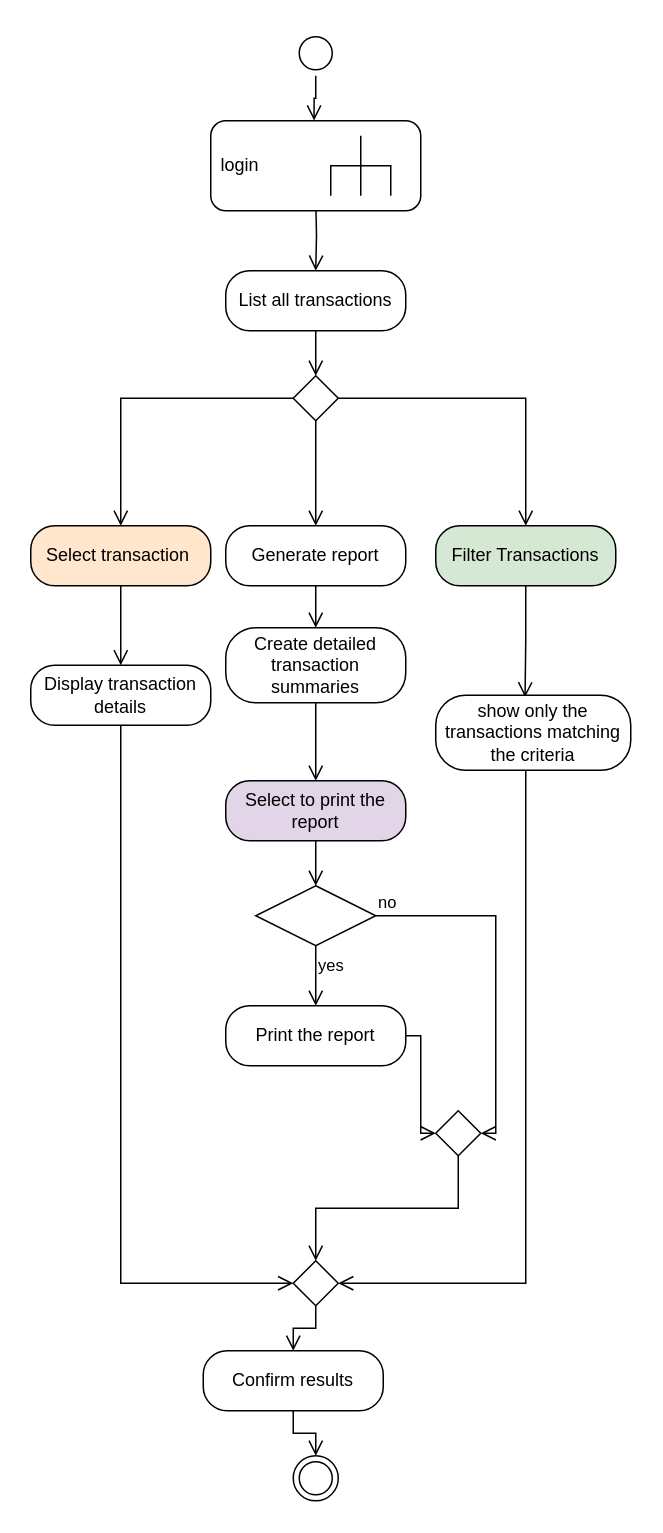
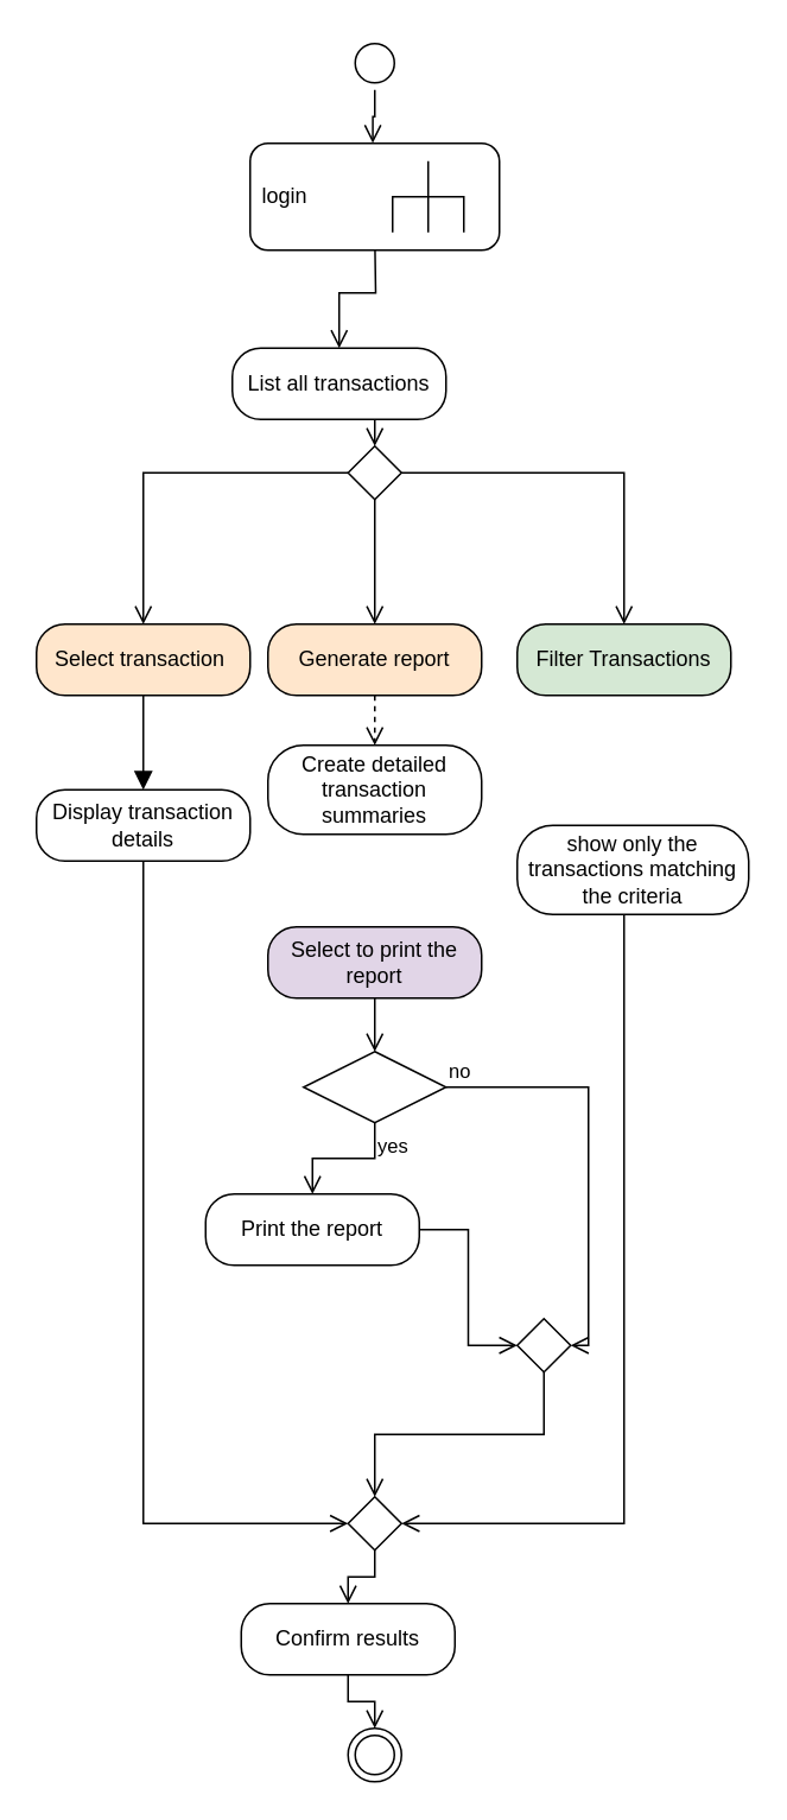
  <mxCell id="0" />
  <mxCell id="1" parent="0" />
  <mxCell id="2" value="" style="ellipse;html=1;shape=startState;labelBackgroundColor=none;" parent="1" vertex="1"><mxGeometry x="195" y="20" width="30" height="30" as="geometry" /></mxCell>
  <mxCell id="3" value="" style="edgeStyle=orthogonalEdgeStyle;html=1;verticalAlign=bottom;endArrow=open;endSize=8;rounded=0;entryX=0.492;entryY=-0.002;entryDx=0;entryDy=0;entryPerimeter=0;labelBackgroundColor=none;fontColor=default;" parent="1" source="2" target="26" edge="1"><mxGeometry relative="1" as="geometry"><mxPoint x="-95" y="130" as="targetPoint" /><Array as="points"><mxPoint x="210" y="65" /><mxPoint x="209" y="65" /></Array></mxGeometry></mxCell>
  <mxCell id="4" value="" style="edgeStyle=orthogonalEdgeStyle;html=1;align=left;verticalAlign=bottom;endArrow=open;endSize=8;rounded=0;entryX=0.5;entryY=0;entryDx=0;entryDy=0;labelBackgroundColor=none;fontColor=default;" parent="1" target="5" edge="1"><mxGeometry x="-1" relative="1" as="geometry"><mxPoint x="110" y="165" as="targetPoint" /><Array as="points" /><mxPoint x="210" y="132" as="sourcePoint" /></mxGeometry></mxCell>
- <mxCell id="5" value="List all transactions" style="rounded=1;whiteSpace=wrap;html=1;arcSize=40;labelBackgroundColor=none;" parent="1" vertex="1"><mxGeometry x="150" y="180" width="120" height="40" as="geometry" /></mxCell>
+ <mxCell id="5" value="List all transactions" style="rounded=1;whiteSpace=wrap;html=1;arcSize=40;labelBackgroundColor=none;" parent="1" vertex="1"><mxGeometry x="130" y="195" width="120" height="40" as="geometry" /></mxCell>
  <mxCell id="6" value="" style="edgeStyle=orthogonalEdgeStyle;html=1;verticalAlign=bottom;endArrow=open;endSize=8;rounded=0;labelBackgroundColor=none;fontColor=default;entryX=0.5;entryY=0;entryDx=0;entryDy=0;" parent="1" source="5" target="27" edge="1"><mxGeometry relative="1" as="geometry"><mxPoint x="170" y="243.29" as="targetPoint" /><Array as="points"><mxPoint x="210" y="250" /><mxPoint x="210" y="250" /></Array></mxGeometry></mxCell>
  <mxCell id="7" value="" style="edgeStyle=orthogonalEdgeStyle;html=1;verticalAlign=bottom;endArrow=open;endSize=8;rounded=0;labelBackgroundColor=none;fontColor=default;entryX=0.5;entryY=0;entryDx=0;entryDy=0;" parent="1" source="27" edge="1" target="11"><mxGeometry relative="1" as="geometry"><mxPoint x="169.66" y="350" as="targetPoint" /><mxPoint x="170" y="280" as="sourcePoint" /></mxGeometry></mxCell>
  <mxCell id="8" value="" style="edgeStyle=orthogonalEdgeStyle;html=1;verticalAlign=bottom;endArrow=open;endSize=8;rounded=0;labelBackgroundColor=none;fontColor=default;exitX=0;exitY=0.5;exitDx=0;exitDy=0;entryX=0.5;entryY=0;entryDx=0;entryDy=0;entryPerimeter=0;" parent="1" edge="1" target="10" source="27"><mxGeometry relative="1" as="geometry"><mxPoint x="40" y="350" as="targetPoint" /><mxPoint x="40" y="280" as="sourcePoint" /><Array as="points"><mxPoint x="80" y="265" /></Array></mxGeometry></mxCell>
  <mxCell id="9" value="" style="edgeStyle=orthogonalEdgeStyle;html=1;verticalAlign=bottom;endArrow=open;endSize=8;rounded=0;labelBackgroundColor=none;fontColor=default;exitX=1;exitY=0.5;exitDx=0;exitDy=0;entryX=0.5;entryY=0;entryDx=0;entryDy=0;" parent="1" edge="1" target="13" source="27"><mxGeometry relative="1" as="geometry"><mxPoint x="299" y="350" as="targetPoint" /><mxPoint x="299" y="280" as="sourcePoint" /></mxGeometry></mxCell>
  <mxCell id="10" value="Select transaction&amp;nbsp;" style="rounded=1;whiteSpace=wrap;html=1;arcSize=40;labelBackgroundColor=none;fillColor=#ffe6cc;" parent="1" vertex="1"><mxGeometry x="20" y="350" width="120" height="40" as="geometry" /></mxCell>
- <mxCell id="11" value="Generate report" style="rounded=1;whiteSpace=wrap;html=1;arcSize=40;labelBackgroundColor=none;" parent="1" vertex="1"><mxGeometry x="150" y="350" width="120" height="40" as="geometry" /></mxCell>
- <mxCell id="12" value="" style="edgeStyle=orthogonalEdgeStyle;html=1;verticalAlign=bottom;endArrow=open;endSize=8;rounded=0;labelBackgroundColor=none;fontColor=default;entryX=0.5;entryY=0;entryDx=0;entryDy=0;" parent="1" source="11" target="17" edge="1"><mxGeometry relative="1" as="geometry"><mxPoint x="210" y="500" as="targetPoint" /></mxGeometry></mxCell>
+ <mxCell id="11" value="Generate report" style="rounded=1;whiteSpace=wrap;html=1;arcSize=40;labelBackgroundColor=none;fillColor=#ffe6cc;" parent="1" vertex="1"><mxGeometry x="150" y="350" width="120" height="40" as="geometry" /></mxCell>
+ <mxCell id="12" value="" style="edgeStyle=orthogonalEdgeStyle;html=1;verticalAlign=bottom;endArrow=open;endSize=8;rounded=0;labelBackgroundColor=none;fontColor=default;entryX=0.5;entryY=0;entryDx=0;entryDy=0;dashed=1;" parent="1" source="11" target="17" edge="1"><mxGeometry relative="1" as="geometry"><mxPoint x="210" y="500" as="targetPoint" /></mxGeometry></mxCell>
  <mxCell id="13" value="Filter Transactions" style="rounded=1;whiteSpace=wrap;html=1;arcSize=40;labelBackgroundColor=none;fillColor=#d5e8d4;" parent="1" vertex="1"><mxGeometry x="290" y="350" width="120" height="40" as="geometry" /></mxCell>
- <mxCell id="14" value="" style="edgeStyle=orthogonalEdgeStyle;html=1;verticalAlign=bottom;endArrow=open;endSize=8;rounded=0;labelBackgroundColor=none;fontColor=default;entryX=0.458;entryY=0.028;entryDx=0;entryDy=0;entryPerimeter=0;" parent="1" source="13" edge="1" target="19"><mxGeometry relative="1" as="geometry"><mxPoint x="350" y="420" as="targetPoint" /></mxGeometry></mxCell>
  <mxCell id="15" value="Display transaction details" style="rounded=1;whiteSpace=wrap;html=1;arcSize=40;labelBackgroundColor=none;" parent="1" vertex="1"><mxGeometry x="20" y="443" width="120" height="40" as="geometry" /></mxCell>
  <mxCell id="16" value="" style="edgeStyle=orthogonalEdgeStyle;html=1;verticalAlign=bottom;endArrow=open;endSize=8;rounded=0;entryX=0;entryY=0.5;entryDx=0;entryDy=0;labelBackgroundColor=none;fontColor=default;" parent="1" source="15" target="21" edge="1"><mxGeometry relative="1" as="geometry"><mxPoint x="50" y="820" as="targetPoint" /><Array as="points"><mxPoint x="80" y="855" /></Array></mxGeometry></mxCell>
  <mxCell id="17" value="Create detailed transaction summaries " style="rounded=1;whiteSpace=wrap;html=1;arcSize=40;labelBackgroundColor=none;" parent="1" vertex="1"><mxGeometry x="150" y="418" width="120" height="50" as="geometry" /></mxCell>
- <mxCell id="18" value="" style="edgeStyle=orthogonalEdgeStyle;html=1;verticalAlign=bottom;endArrow=open;endSize=8;rounded=0;labelBackgroundColor=none;fontColor=default;entryX=0.5;entryY=0;entryDx=0;entryDy=0;" parent="1" source="17" target="29" edge="1"><mxGeometry relative="1" as="geometry"><mxPoint x="210" y="600" as="targetPoint" /></mxGeometry></mxCell>
  <mxCell id="19" value="show only the transactions matching the criteria" style="rounded=1;whiteSpace=wrap;html=1;arcSize=40;labelBackgroundColor=none;" parent="1" vertex="1"><mxGeometry x="290" y="463" width="130" height="50" as="geometry" /></mxCell>
  <mxCell id="20" value="" style="edgeStyle=orthogonalEdgeStyle;html=1;verticalAlign=bottom;endArrow=open;endSize=8;rounded=0;entryX=1;entryY=0.5;entryDx=0;entryDy=0;labelBackgroundColor=none;fontColor=default;" parent="1" source="19" target="21" edge="1"><mxGeometry relative="1" as="geometry"><mxPoint x="315" y="820" as="targetPoint" /><Array as="points"><mxPoint x="350" y="855" /></Array></mxGeometry></mxCell>
  <mxCell id="21" value="" style="rhombus;labelBackgroundColor=none;" parent="1" vertex="1"><mxGeometry x="195" y="840" width="30" height="30" as="geometry" /></mxCell>
  <mxCell id="22" value="" style="edgeStyle=orthogonalEdgeStyle;html=1;verticalAlign=bottom;endArrow=open;endSize=8;rounded=0;labelBackgroundColor=none;fontColor=default;entryX=0.5;entryY=0;entryDx=0;entryDy=0;" parent="1" edge="1" target="23" source="21"><mxGeometry relative="1" as="geometry"><mxPoint x="210" y="910" as="targetPoint" /><mxPoint x="210" y="870" as="sourcePoint" /></mxGeometry></mxCell>
  <mxCell id="23" value="Confirm results" style="rounded=1;whiteSpace=wrap;html=1;arcSize=40;labelBackgroundColor=none;" parent="1" vertex="1"><mxGeometry x="135" y="900" width="120" height="40" as="geometry" /></mxCell>
  <mxCell id="24" value="" style="edgeStyle=orthogonalEdgeStyle;html=1;verticalAlign=bottom;endArrow=open;endSize=8;rounded=0;entryX=0.5;entryY=0;entryDx=0;entryDy=0;labelBackgroundColor=none;fontColor=default;exitX=0.5;exitY=1;exitDx=0;exitDy=0;" parent="1" source="23" target="25" edge="1"><mxGeometry relative="1" as="geometry"><mxPoint x="180" y="1010" as="targetPoint" /><Array as="points" /></mxGeometry></mxCell>
  <mxCell id="25" value="" style="ellipse;html=1;shape=endState;labelBackgroundColor=none;" parent="1" vertex="1"><mxGeometry x="195" y="970" width="30" height="30" as="geometry" /></mxCell>
  <mxCell id="26" value="login" style="shape=mxgraph.uml25.behaviorAction;html=1;rounded=1;absoluteArcSize=1;arcSize=10;align=left;spacingLeft=5;whiteSpace=wrap;labelBackgroundColor=none;" parent="1" vertex="1"><mxGeometry x="140" y="80" width="140" height="60" as="geometry" /></mxCell>
  <mxCell id="27" value="" style="rhombus;labelBackgroundColor=none;" vertex="1" parent="1"><mxGeometry x="195" y="250" width="30" height="30" as="geometry" /></mxCell>
- <mxCell id="28" value="" style="edgeStyle=orthogonalEdgeStyle;html=1;verticalAlign=bottom;endArrow=open;endSize=8;rounded=0;labelBackgroundColor=none;fontColor=default;" edge="1" parent="1" source="10" target="15"><mxGeometry relative="1" as="geometry"><mxPoint x="79.66" y="510" as="targetPoint" /><mxPoint x="79.66" y="390" as="sourcePoint" /><Array as="points" /></mxGeometry></mxCell>
+ <mxCell id="28" value="" style="edgeStyle=orthogonalEdgeStyle;html=1;verticalAlign=bottom;endArrow=block;endSize=8;rounded=0;labelBackgroundColor=none;fontColor=default;" edge="1" parent="1" source="10" target="15"><mxGeometry relative="1" as="geometry"><mxPoint x="79.66" y="510" as="targetPoint" /><mxPoint x="79.66" y="390" as="sourcePoint" /><Array as="points" /></mxGeometry></mxCell>
  <mxCell id="29" value="Select to print the report" style="rounded=1;whiteSpace=wrap;html=1;arcSize=40;labelBackgroundColor=none;fillColor=#e1d5e7;" vertex="1" parent="1"><mxGeometry x="150" y="520" width="120" height="40" as="geometry" /></mxCell>
  <mxCell id="30" value="" style="edgeStyle=orthogonalEdgeStyle;html=1;verticalAlign=bottom;endArrow=open;endSize=8;rounded=0;entryX=0.5;entryY=0;entryDx=0;entryDy=0;entryPerimeter=0;labelBackgroundColor=none;fontColor=default;" edge="1" source="29" parent="1" target="31"><mxGeometry relative="1" as="geometry"><mxPoint x="210" y="700" as="targetPoint" /></mxGeometry></mxCell>
  <mxCell id="31" value="" style="rhombus;whiteSpace=wrap;html=1;labelBackgroundColor=none;" vertex="1" parent="1"><mxGeometry x="170" y="590" width="80" height="40" as="geometry" /></mxCell>
  <mxCell id="32" value="no" style="edgeStyle=orthogonalEdgeStyle;html=1;align=left;verticalAlign=bottom;endArrow=open;endSize=8;rounded=0;entryX=1;entryY=0.5;entryDx=0;entryDy=0;labelBackgroundColor=none;fontColor=default;" edge="1" source="31" parent="1" target="36"><mxGeometry x="-1" relative="1" as="geometry"><mxPoint x="300" y="720" as="targetPoint" /></mxGeometry></mxCell>
  <mxCell id="33" value="yes" style="edgeStyle=orthogonalEdgeStyle;html=1;align=left;verticalAlign=top;endArrow=open;endSize=8;rounded=0;labelBackgroundColor=none;fontColor=default;" edge="1" source="31" parent="1" target="34"><mxGeometry x="-1" relative="1" as="geometry"><mxPoint x="210" y="750" as="targetPoint" /></mxGeometry></mxCell>
- <mxCell id="34" value="Print the report" style="rounded=1;whiteSpace=wrap;html=1;arcSize=40;labelBackgroundColor=none;" vertex="1" parent="1"><mxGeometry x="150" y="670" width="120" height="40" as="geometry" /></mxCell>
+ <mxCell id="34" value="Print the report" style="rounded=1;whiteSpace=wrap;html=1;arcSize=40;labelBackgroundColor=none;" vertex="1" parent="1"><mxGeometry x="115" y="670" width="120" height="40" as="geometry" /></mxCell>
  <mxCell id="35" value="" style="edgeStyle=orthogonalEdgeStyle;html=1;verticalAlign=bottom;endArrow=open;endSize=8;rounded=0;entryX=0;entryY=0.5;entryDx=0;entryDy=0;labelBackgroundColor=none;fontColor=default;" edge="1" source="34" parent="1" target="36"><mxGeometry relative="1" as="geometry"><mxPoint x="210" y="820" as="targetPoint" /></mxGeometry></mxCell>
  <mxCell id="36" value="" style="rhombus;labelBackgroundColor=none;" vertex="1" parent="1"><mxGeometry x="290" y="740" width="30" height="30" as="geometry" /></mxCell>
  <mxCell id="37" value="" style="edgeStyle=orthogonalEdgeStyle;html=1;verticalAlign=bottom;endArrow=open;endSize=8;rounded=0;entryX=0.5;entryY=0;entryDx=0;entryDy=0;exitX=0.5;exitY=1;exitDx=0;exitDy=0;labelBackgroundColor=none;fontColor=default;" edge="1" parent="1" source="36" target="21"><mxGeometry relative="1" as="geometry"><mxPoint x="304.66" y="810" as="targetPoint" /><mxPoint x="304.66" y="780" as="sourcePoint" /></mxGeometry></mxCell>
